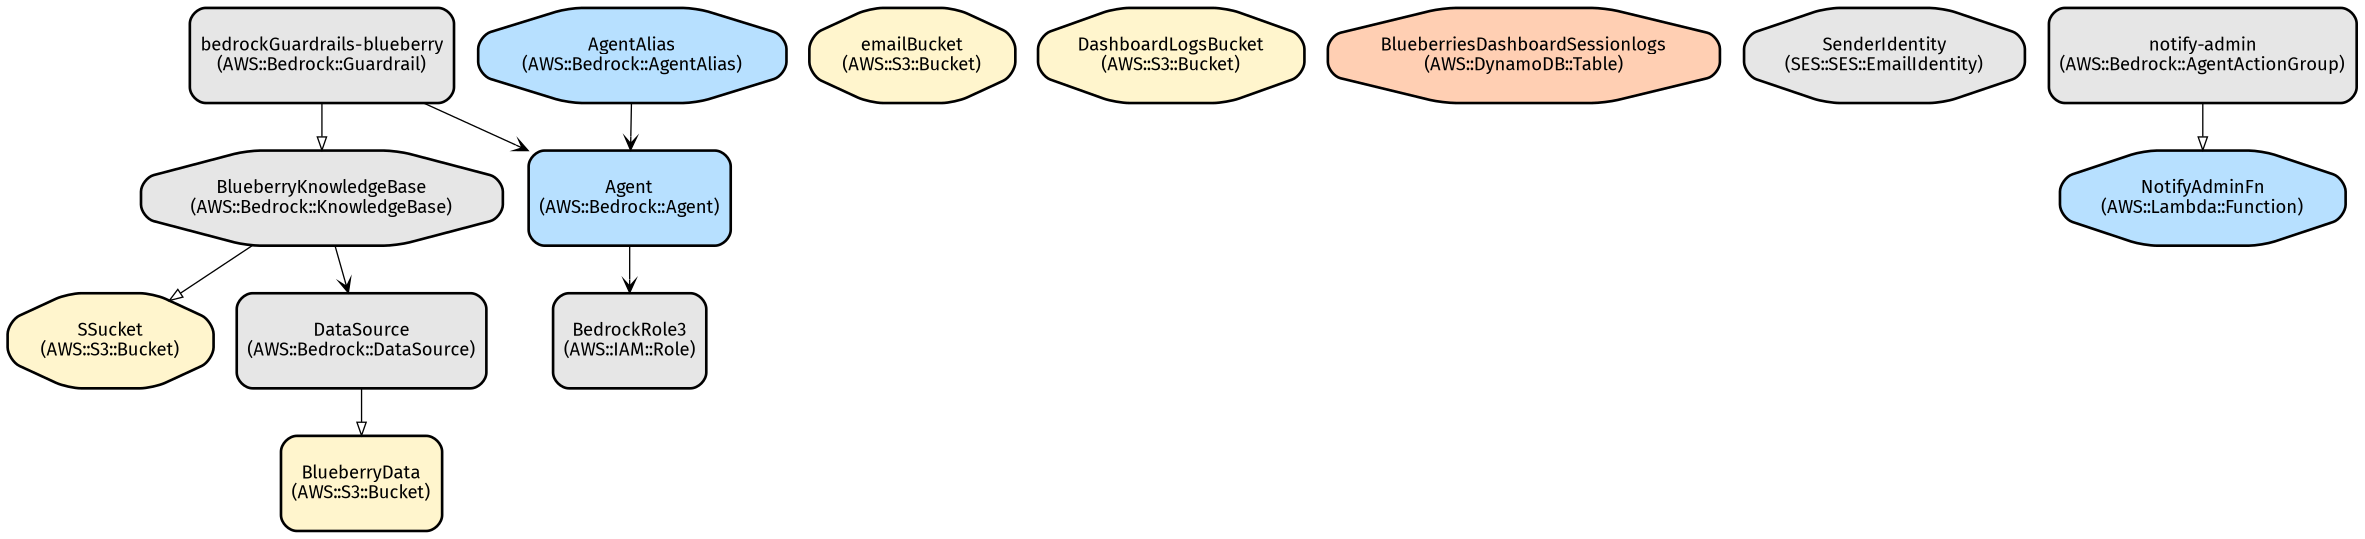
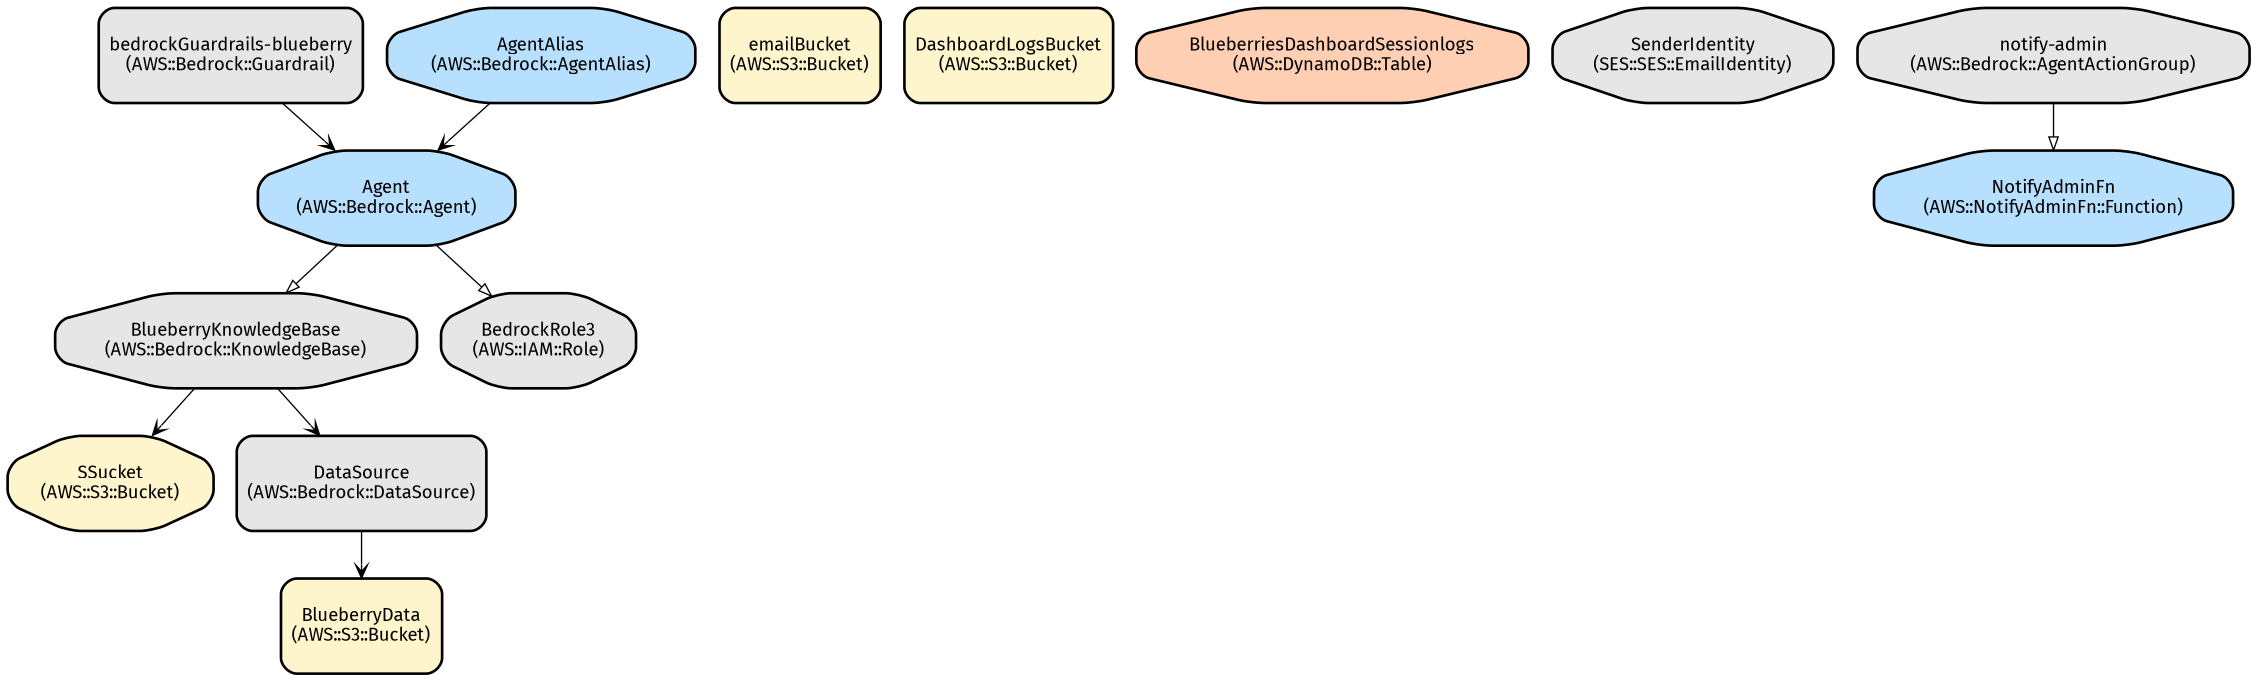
  digraph {
    fontname="Fira Sans"
    node [color=black fillcolor="#E6E6E6" fontname="Fira Sans" shape=octagon style="filled,bold,rounded"]
    edge [arrowhead=vee fontname="Fira Sans"]
    n1 [fillcolor="#FFF5CD" height=1 label="BlueberryData\n(AWS::S3::Bucket)" shape=box]
-   n2 [fillcolor="#FFF5CD" height=1 label="emailBucket\n(AWS::S3::Bucket)"]
+   n2 [fillcolor="#FFF5CD" height=1 label="emailBucket\n(AWS::S3::Bucket)" shape=box]
    n3 [fillcolor="#FFF5CD" height=1 label="SSucket\n(AWS::S3::Bucket)"]
-   n4 [fillcolor="#FFF5CD" height=1 label="DashboardLogsBucket\n(AWS::S3::Bucket)"]
+   n4 [fillcolor="#FFF5CD" height=1 label="DashboardLogsBucket\n(AWS::S3::Bucket)" shape=box]
    n5 [height=1 label="BlueberryKnowledgeBase\n(AWS::Bedrock::KnowledgeBase)"]
    n6 [height=1 label="DataSource\n(AWS::Bedrock::DataSource)" shape=box]
    n7 [fillcolor="#FFCFB3" height=1 label="BlueberriesDashboardSessionlogs\n(AWS::DynamoDB::Table)"]
-   n8 [height=1 label="BedrockRole3\n(AWS::IAM::Role)" shape=box]
+   n8 [height=1 label="BedrockRole3\n(AWS::IAM::Role)"]
    n9 [height=1 label="bedrockGuardrails-blueberry\n(AWS::Bedrock::Guardrail)" shape=box]
-   n10 [fillcolor="#B7E0FF" height=1 label="Agent\n(AWS::Bedrock::Agent)" shape=box]
+   n10 [fillcolor="#B7E0FF" height=1 label="Agent\n(AWS::Bedrock::Agent)"]
    n11 [fillcolor="#B7E0FF" height=1 label="AgentAlias\n(AWS::Bedrock::AgentAlias)"]
    n12 [height=1 label="SenderIdentity\n(SES::SES::EmailIdentity)"]
-   n13 [fillcolor="#B7E0FF" height=1 label="NotifyAdminFn\n(AWS::Lambda::Function)"]
-   n14 [height=1 label="notify-admin\n(AWS::Bedrock::AgentActionGroup)" shape=box]
-   n5 -> n3 [arrowhead=onormal]
+   n13 [fillcolor="#B7E0FF" height=1 label="NotifyAdminFn\n(AWS::NotifyAdminFn::Function)"]
+   n14 [height=1 label="notify-admin\n(AWS::Bedrock::AgentActionGroup)"]
+   n5 -> n3
    n5 -> n6
-   n6 -> n1 [arrowhead=onormal]
+   n6 -> n1
    n9 -> n10
-   n9 -> n5 [arrowhead=onormal]
-   n10 -> n8
+   n10 -> n5 [arrowhead=onormal]
+   n10 -> n8 [arrowhead=onormal]
    n11 -> n10
    n14 -> n13 [arrowhead=onormal]
  }
